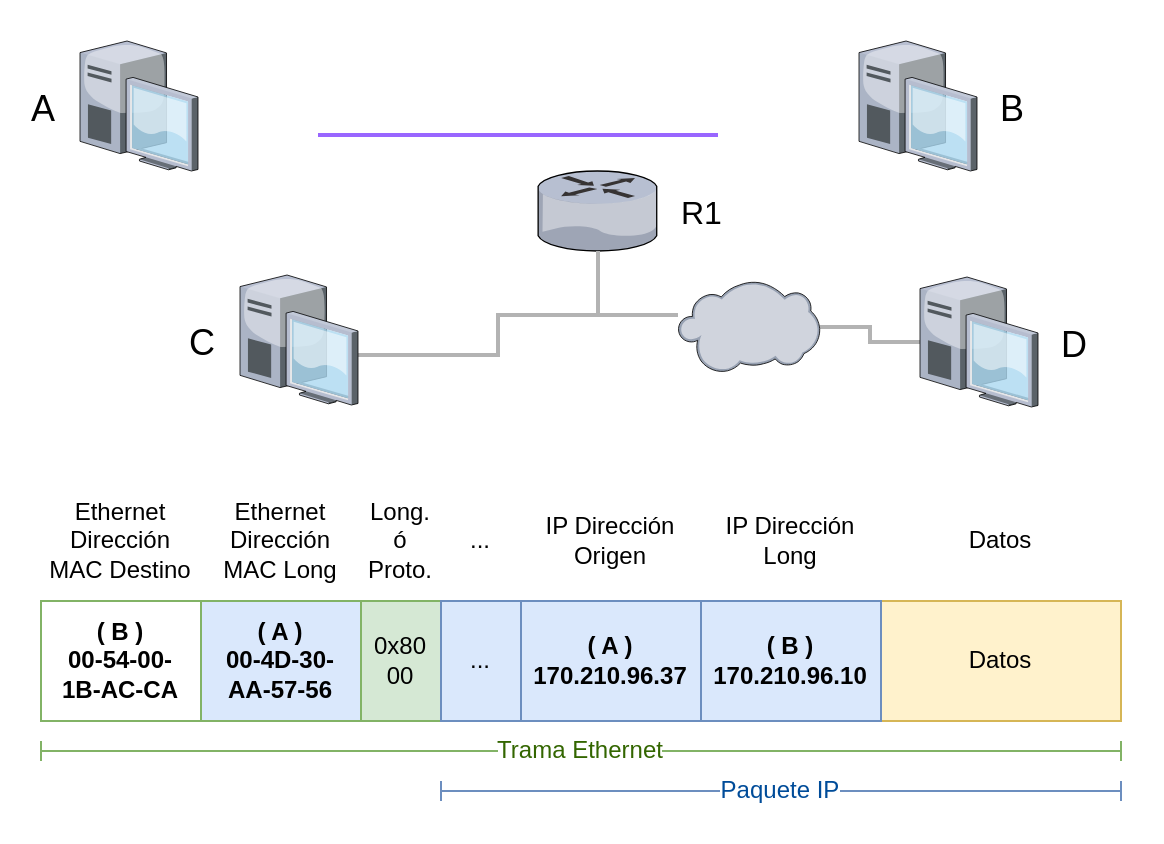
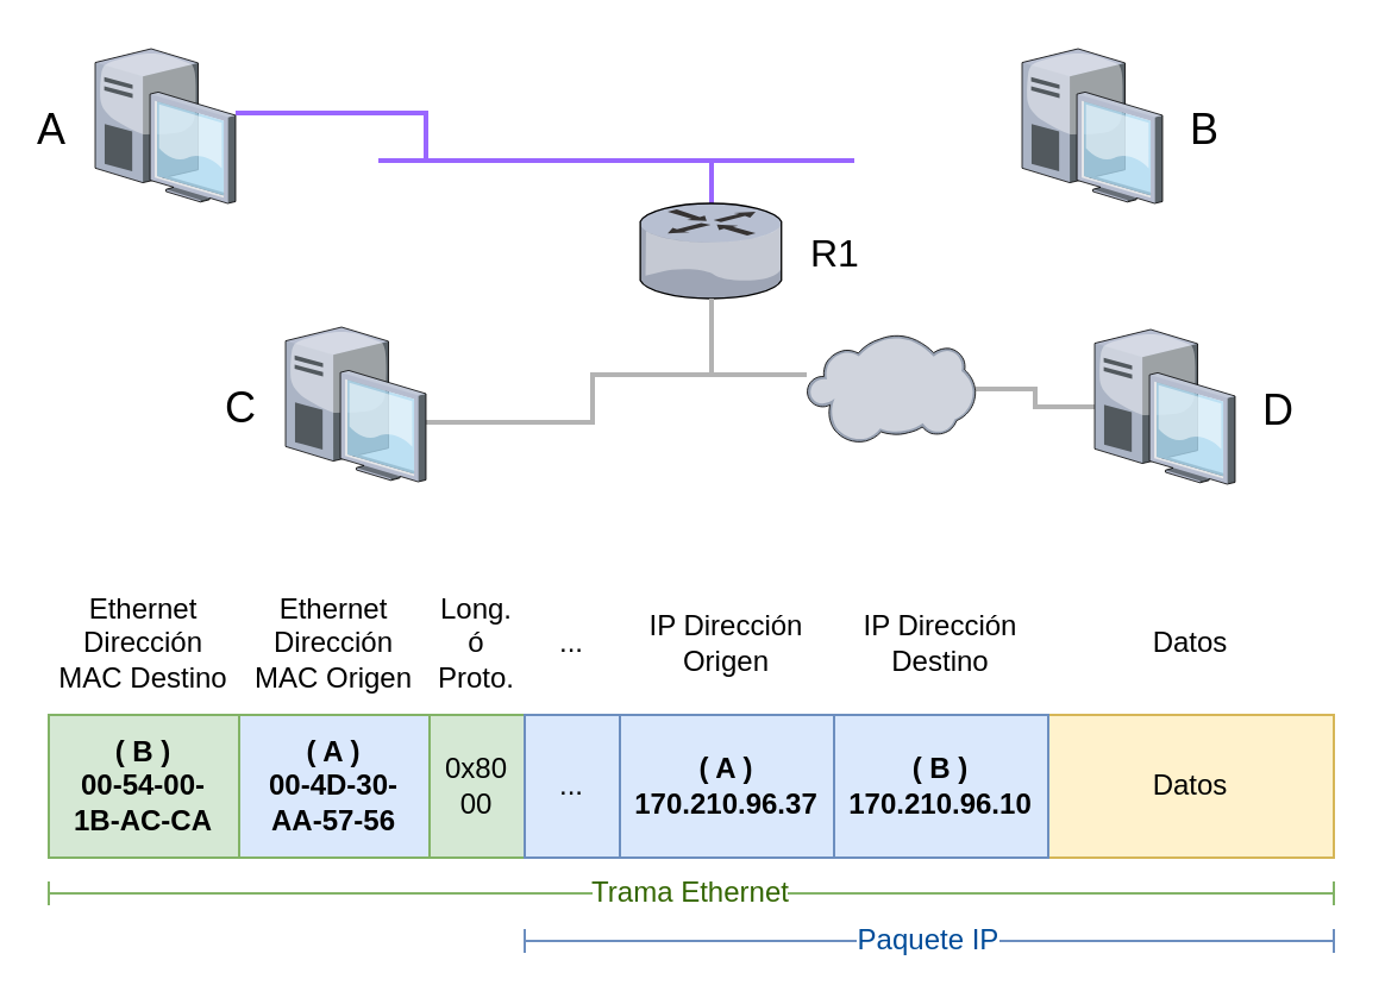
  <mxCell id="0" />
  <mxCell id="1" parent="0" />
  <mxCell id="2" value="Datos&lt;br&gt;" style="rounded=0;whiteSpace=wrap;html=1;fillColor=#fff2cc;strokeColor=#d6b656;" parent="1" vertex="1"><mxGeometry x="440" y="300" width="120" height="60" as="geometry" /></mxCell>
  <mxCell id="3" value="Ethernet&lt;br&gt;Dirección&lt;br&gt;MAC&amp;nbsp;Destino&lt;br&gt;" style="rounded=0;whiteSpace=wrap;html=1;fillColor=none;strokeColor=none;" parent="1" vertex="1"><mxGeometry x="20" y="240" width="80" height="60" as="geometry" /></mxCell>
- <mxCell id="4" value="Ethernet&lt;br&gt;Dirección&lt;br&gt;MAC Long&lt;br&gt;" style="rounded=0;whiteSpace=wrap;html=1;fillColor=none;strokeColor=none;" parent="1" vertex="1"><mxGeometry x="100" y="240" width="80" height="60" as="geometry" /></mxCell>
+ <mxCell id="4" value="Ethernet&lt;br&gt;Dirección&lt;br&gt;MAC Origen&lt;br&gt;" style="rounded=0;whiteSpace=wrap;html=1;fillColor=none;strokeColor=none;" parent="1" vertex="1"><mxGeometry x="100" y="240" width="80" height="60" as="geometry" /></mxCell>
  <mxCell id="5" value="Long.&lt;br&gt;ó&lt;br&gt;Proto.&lt;br&gt;" style="rounded=0;whiteSpace=wrap;html=1;fillColor=none;strokeColor=none;" parent="1" vertex="1"><mxGeometry x="180" y="240" width="40" height="60" as="geometry" /></mxCell>
  <mxCell id="6" value="..." style="rounded=0;whiteSpace=wrap;html=1;fillColor=none;strokeColor=none;" parent="1" vertex="1"><mxGeometry x="220" y="240" width="40" height="60" as="geometry" /></mxCell>
  <mxCell id="7" value="IP Dirección&lt;br&gt;Origen&lt;br&gt;" style="rounded=0;whiteSpace=wrap;html=1;fillColor=none;strokeColor=none;" parent="1" vertex="1"><mxGeometry x="260" y="240" width="90" height="60" as="geometry" /></mxCell>
- <mxCell id="8" value="IP Dirección&lt;br&gt;Long&lt;br&gt;" style="rounded=0;whiteSpace=wrap;html=1;fillColor=none;strokeColor=none;" parent="1" vertex="1"><mxGeometry x="350" y="240" width="90" height="60" as="geometry" /></mxCell>
+ <mxCell id="8" value="IP Dirección&lt;br&gt;Destino&lt;br&gt;" style="rounded=0;whiteSpace=wrap;html=1;fillColor=none;strokeColor=none;" parent="1" vertex="1"><mxGeometry x="350" y="240" width="90" height="60" as="geometry" /></mxCell>
  <mxCell id="9" value="Datos&lt;br&gt;" style="rounded=0;whiteSpace=wrap;html=1;fillColor=none;strokeColor=none;" parent="1" vertex="1"><mxGeometry x="440" y="240" width="120" height="60" as="geometry" /></mxCell>
  <mxCell id="10" value="Paquete IP" style="shape=crossbar;whiteSpace=wrap;rounded=1;fillColor=#dae8fc;strokeColor=#6c8ebf;fontColor=#004C99;labelBackgroundColor=#ffffff;labelBorderColor=none;" parent="1" vertex="1"><mxGeometry x="220" y="390" width="340" height="10" as="geometry" /></mxCell>
  <mxCell id="11" value="Trama Ethernet" style="shape=crossbar;whiteSpace=wrap;rounded=1;fillColor=#d5e8d4;strokeColor=#82b366;labelBackgroundColor=#ffffff;spacingLeft=0;spacingRight=0;fontColor=#336600;" parent="1" vertex="1"><mxGeometry x="20" y="370" width="540" height="10" as="geometry" /></mxCell>
- <mxCell id="12" value="( B )&lt;br&gt;00-54-00-&lt;br&gt;1B-AC-CA&lt;br&gt;" style="rounded=0;whiteSpace=wrap;html=1;fillColor=#ffffff;strokeColor=#82b366;fontStyle=1;" parent="1" vertex="1"><mxGeometry x="20" y="300" width="80" height="60" as="geometry" /></mxCell>
+ <mxCell id="12" value="( B )&lt;br&gt;00-54-00-&lt;br&gt;1B-AC-CA&lt;br&gt;" style="rounded=0;whiteSpace=wrap;html=1;fillColor=#d5e8d4;strokeColor=#82b366;fontStyle=1" parent="1" vertex="1"><mxGeometry x="20" y="300" width="80" height="60" as="geometry" /></mxCell>
  <mxCell id="13" value="( A )&lt;br&gt;00-4D-30-&lt;br&gt;AA-57-56&lt;br&gt;" style="rounded=0;whiteSpace=wrap;html=1;fillColor=#dae8fc;strokeColor=#82b366;fontStyle=1;" parent="1" vertex="1"><mxGeometry x="100" y="300" width="80" height="60" as="geometry" /></mxCell>
  <mxCell id="14" value="0x80&lt;br&gt;00&lt;br&gt;" style="rounded=0;whiteSpace=wrap;html=1;fillColor=#d5e8d4;strokeColor=#82b366;" parent="1" vertex="1"><mxGeometry x="180" y="300" width="40" height="60" as="geometry" /></mxCell>
  <mxCell id="15" value="..." style="rounded=0;whiteSpace=wrap;html=1;fillColor=#dae8fc;strokeColor=#6c8ebf;" parent="1" vertex="1"><mxGeometry x="220" y="300" width="40" height="60" as="geometry" /></mxCell>
  <mxCell id="16" value="( A )&lt;br&gt;170.210.96.37&lt;br&gt;" style="rounded=0;whiteSpace=wrap;html=1;fillColor=#dae8fc;strokeColor=#6c8ebf;fontStyle=1" parent="1" vertex="1"><mxGeometry x="260" y="300" width="90" height="60" as="geometry" /></mxCell>
  <mxCell id="17" value="( B )&lt;br&gt;170.210.96.10&lt;br&gt;" style="rounded=0;whiteSpace=wrap;html=1;fillColor=#dae8fc;strokeColor=#6c8ebf;fontStyle=1;labelPosition=center;verticalLabelPosition=middle;align=center;verticalAlign=middle;" parent="1" vertex="1"><mxGeometry x="350" y="300" width="90" height="60" as="geometry" /></mxCell>
+ <mxCell id="18" style="edgeStyle=orthogonalEdgeStyle;rounded=0;orthogonalLoop=1;jettySize=auto;html=1;fontColor=#004C99;endArrow=none;endFill=0;strokeWidth=2;strokeColor=#9966FF;" parent="1" source="19" target="23" edge="1"><mxGeometry relative="1" as="geometry"><mxPoint x="238.5" y="107" as="targetPoint" /><Array as="points"><mxPoint x="178.5" y="47" /><mxPoint x="178.5" y="67" /><mxPoint x="298.5" y="67" /></Array></mxGeometry></mxCell>
  <mxCell id="19" value="A" style="verticalLabelPosition=middle;aspect=fixed;verticalAlign=middle;strokeColor=none;align=right;outlineConnect=0;shape=mxgraph.citrix.desktop;labelBackgroundColor=none;fontColor=#000000;fontSize=18;labelPosition=left;spacingRight=10;" parent="1" vertex="1"><mxGeometry x="39.5" y="20" width="59" height="65" as="geometry" /></mxCell>
  <mxCell id="20" value="B" style="verticalLabelPosition=middle;aspect=fixed;verticalAlign=middle;strokeColor=none;align=left;outlineConnect=0;shape=mxgraph.citrix.desktop;labelBackgroundColor=none;fontColor=#000000;fontSize=18;labelPosition=right;spacingLeft=10;" parent="1" vertex="1"><mxGeometry x="429" y="20" width="59" height="65" as="geometry" /></mxCell>
  <mxCell id="21" value="" style="endArrow=none;html=1;fontColor=#004C99;strokeWidth=2;strokeColor=#9966FF;" parent="1" edge="1"><mxGeometry width="50" height="50" relative="1" as="geometry"><mxPoint x="158.5" y="67" as="sourcePoint" /><mxPoint x="358.5" y="67" as="targetPoint" /></mxGeometry></mxCell>
  <mxCell id="22" style="edgeStyle=orthogonalEdgeStyle;rounded=0;orthogonalLoop=1;jettySize=auto;html=1;endArrow=none;endFill=0;strokeColor=#B3B3B3;strokeWidth=2;fontSize=16;fontColor=#000000;" parent="1" source="23" target="28" edge="1"><mxGeometry relative="1" as="geometry"><Array as="points"><mxPoint x="298.5" y="157" /></Array></mxGeometry></mxCell>
  <mxCell id="23" value="R1" style="verticalLabelPosition=middle;aspect=fixed;verticalAlign=middle;strokeColor=none;align=left;outlineConnect=0;shape=mxgraph.citrix.router;fillColor=#ffffff;fontSize=16;labelPosition=right;spacingLeft=10;" parent="1" vertex="1"><mxGeometry x="268.5" y="85" width="60" height="40" as="geometry" /></mxCell>
  <mxCell id="24" style="edgeStyle=orthogonalEdgeStyle;rounded=0;orthogonalLoop=1;jettySize=auto;html=1;endArrow=none;endFill=0;strokeColor=#B3B3B3;strokeWidth=2;fontSize=16;fontColor=#000000;" parent="1" source="25" target="23" edge="1"><mxGeometry relative="1" as="geometry"><Array as="points"><mxPoint x="248.5" y="177" /><mxPoint x="248.5" y="157" /><mxPoint x="298.5" y="157" /></Array></mxGeometry></mxCell>
  <mxCell id="25" value="C" style="verticalLabelPosition=middle;aspect=fixed;verticalAlign=middle;strokeColor=none;align=right;outlineConnect=0;shape=mxgraph.citrix.desktop;labelBackgroundColor=none;fontColor=#000000;fontSize=18;labelPosition=left;spacingRight=10;" parent="1" vertex="1"><mxGeometry x="119.5" y="137" width="59" height="65" as="geometry" /></mxCell>
  <mxCell id="26" style="edgeStyle=orthogonalEdgeStyle;rounded=0;orthogonalLoop=1;jettySize=auto;html=1;endArrow=none;endFill=0;strokeColor=#B3B3B3;strokeWidth=2;fontSize=16;fontColor=#000000;" parent="1" source="27" target="28" edge="1"><mxGeometry relative="1" as="geometry" /></mxCell>
  <mxCell id="27" value="D" style="verticalLabelPosition=middle;aspect=fixed;verticalAlign=middle;strokeColor=none;align=left;outlineConnect=0;shape=mxgraph.citrix.desktop;labelBackgroundColor=none;fontColor=#000000;fontSize=18;labelPosition=right;spacingLeft=10;" parent="1" vertex="1"><mxGeometry x="459.5" y="138" width="59" height="65" as="geometry" /></mxCell>
  <mxCell id="28" value="" style="verticalLabelPosition=bottom;aspect=fixed;html=1;verticalAlign=top;strokeColor=none;align=center;outlineConnect=0;shape=mxgraph.citrix.cloud;labelBackgroundColor=none;fontSize=16;fontColor=#000000;" parent="1" vertex="1"><mxGeometry x="338.5" y="140" width="71" height="46" as="geometry" /></mxCell>
